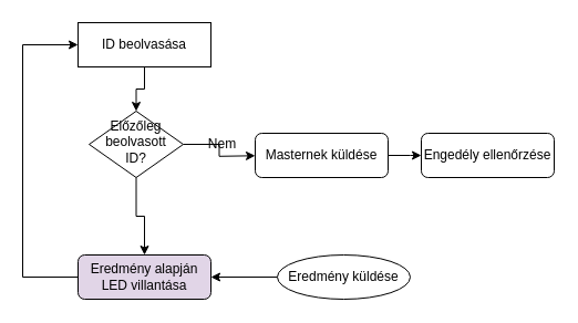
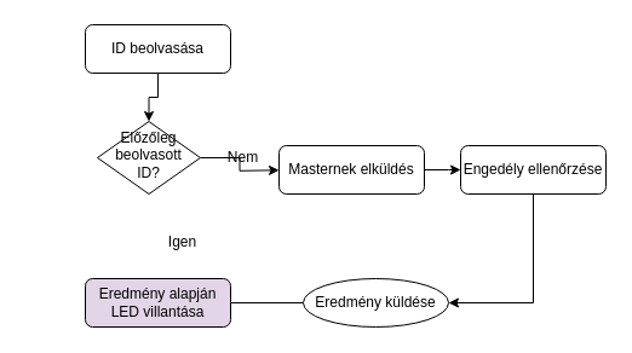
  <mxCell id="0" />
  <mxCell id="1" parent="0" />
  <mxCell id="2" value="" style="edgeStyle=orthogonalEdgeStyle;rounded=0;orthogonalLoop=1;jettySize=auto;html=1;" edge="1" parent="1" source="3" target="8"><mxGeometry relative="1" as="geometry" /></mxCell>
- <mxCell id="3" value="ID beolvasása" style="whiteSpace=wrap;html=1;fontSize=12;glass=0;strokeWidth=1;shadow=0;rounded=0;" parent="1" vertex="1"><mxGeometry x="70" y="20" width="120" height="40" as="geometry" /></mxCell>
- <mxCell id="4" style="edgeStyle=orthogonalEdgeStyle;rounded=0;orthogonalLoop=1;jettySize=auto;html=1;exitX=0;exitY=0.5;exitDx=0;exitDy=0;entryX=1;entryY=0.5;entryDx=0;entryDy=0;" edge="1" parent="1" source="5" target="16"><mxGeometry relative="1" as="geometry" /></mxCell>
+ <mxCell id="3" value="ID beolvasása" style="rounded=1;whiteSpace=wrap;html=1;fontSize=12;glass=0;strokeWidth=1;shadow=0;" parent="1" vertex="1"><mxGeometry x="70" y="20" width="120" height="40" as="geometry" /></mxCell>
+ <mxCell id="4" style="edgeStyle=orthogonalEdgeStyle;rounded=0;orthogonalLoop=1;jettySize=auto;html=1;exitX=0;exitY=0.5;exitDx=0;exitDy=0;entryX=1;entryY=0.5;entryDx=0;entryDy=0;endArrow=none;" edge="1" parent="1" source="5" target="16"><mxGeometry relative="1" as="geometry" /></mxCell>
  <mxCell id="5" value="Eredmény küldése" style="ellipse;whiteSpace=wrap;html=1;fontSize=12;glass=0;strokeWidth=1;shadow=0;" parent="1" vertex="1"><mxGeometry x="250" y="230" width="120" height="40" as="geometry" /></mxCell>
- <mxCell id="6" value="" style="edgeStyle=orthogonalEdgeStyle;rounded=0;orthogonalLoop=1;jettySize=auto;html=1;entryX=0.5;entryY=0;entryDx=0;entryDy=0;" edge="1" parent="1" source="8" target="16"><mxGeometry relative="1" as="geometry"><mxPoint x="160" y="260" as="targetPoint" /><Array as="points" /></mxGeometry></mxCell>
  <mxCell id="7" style="edgeStyle=orthogonalEdgeStyle;rounded=0;orthogonalLoop=1;jettySize=auto;html=1;exitX=1;exitY=0.5;exitDx=0;exitDy=0;" edge="1" parent="1" source="8"><mxGeometry relative="1" as="geometry"><mxPoint x="230" y="140.273" as="targetPoint" /></mxGeometry></mxCell>
  <mxCell id="8" value="Előzőleg beolvasott ID?" style="rhombus;whiteSpace=wrap;html=1;shadow=0;fontFamily=Helvetica;fontSize=12;align=center;strokeWidth=1;spacing=6;spacingTop=-4;" vertex="1" parent="1"><mxGeometry x="80" y="100" width="85" height="60" as="geometry" /></mxCell>
+ <mxCell id="9" value="Igen" style="text;html=1;align=center;verticalAlign=middle;resizable=0;points=[];autosize=1;strokeColor=none;fillColor=none;" vertex="1" parent="1"><mxGeometry x="130" y="190" width="40" height="20" as="geometry" /></mxCell>
  <mxCell id="10" value="Nem" style="text;html=1;align=center;verticalAlign=middle;resizable=0;points=[];autosize=1;strokeColor=none;fillColor=none;" vertex="1" parent="1"><mxGeometry x="180" y="120" width="40" height="20" as="geometry" /></mxCell>
  <mxCell id="11" value="" style="edgeStyle=orthogonalEdgeStyle;rounded=0;orthogonalLoop=1;jettySize=auto;html=1;" edge="1" parent="1" source="12"><mxGeometry relative="1" as="geometry"><mxPoint x="380" y="140" as="targetPoint" /></mxGeometry></mxCell>
- <mxCell id="12" value="Masternek küldése" style="rounded=1;whiteSpace=wrap;html=1;fontSize=12;glass=0;strokeWidth=1;shadow=0;" vertex="1" parent="1"><mxGeometry x="230" y="120" width="120" height="40" as="geometry" /></mxCell>
+ <mxCell id="12" value="Masternek elküldés" style="rounded=1;whiteSpace=wrap;html=1;fontSize=12;glass=0;strokeWidth=1;shadow=0;" vertex="1" parent="1"><mxGeometry x="230" y="120" width="120" height="40" as="geometry" /></mxCell>
+ <mxCell id="13" style="edgeStyle=orthogonalEdgeStyle;rounded=0;orthogonalLoop=1;jettySize=auto;html=1;entryX=1;entryY=0.5;entryDx=0;entryDy=0;" edge="1" parent="1" source="14" target="5"><mxGeometry relative="1" as="geometry"><mxPoint x="440" y="250" as="targetPoint" /><Array as="points"><mxPoint x="440" y="250" /></Array></mxGeometry></mxCell>
  <mxCell id="14" value="Engedély ellenőrzése" style="rounded=1;whiteSpace=wrap;html=1;fontSize=12;glass=0;strokeWidth=1;shadow=0;" vertex="1" parent="1"><mxGeometry x="380" y="120" width="120" height="40" as="geometry" /></mxCell>
- <mxCell id="15" style="edgeStyle=orthogonalEdgeStyle;rounded=0;orthogonalLoop=1;jettySize=auto;html=1;entryX=0;entryY=0.5;entryDx=0;entryDy=0;" edge="1" parent="1" source="16" target="3"><mxGeometry relative="1" as="geometry"><Array as="points"><mxPoint x="20" y="250" /><mxPoint x="20" y="40" /></Array></mxGeometry></mxCell>
  <mxCell id="16" value="Eredmény alapján LED villantása" style="rounded=1;whiteSpace=wrap;html=1;fontSize=12;glass=0;strokeWidth=1;shadow=0;fillColor=#e1d5e7;" vertex="1" parent="1"><mxGeometry x="70" y="230" width="120" height="40" as="geometry" /></mxCell>
